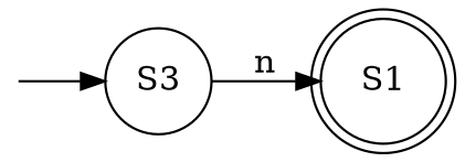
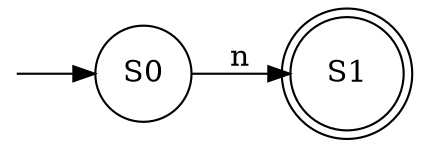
  digraph {
    rankdir=LR
    node [color=black fontcolor=black]
    start [color=white fontcolor=white shape=point]
-   S0 [shape=circle label=S3]
+   S0 [shape=circle]
    S1 [shape=doublecircle]
    start -> S0
    S0 -> S1 [label=n]
  }
